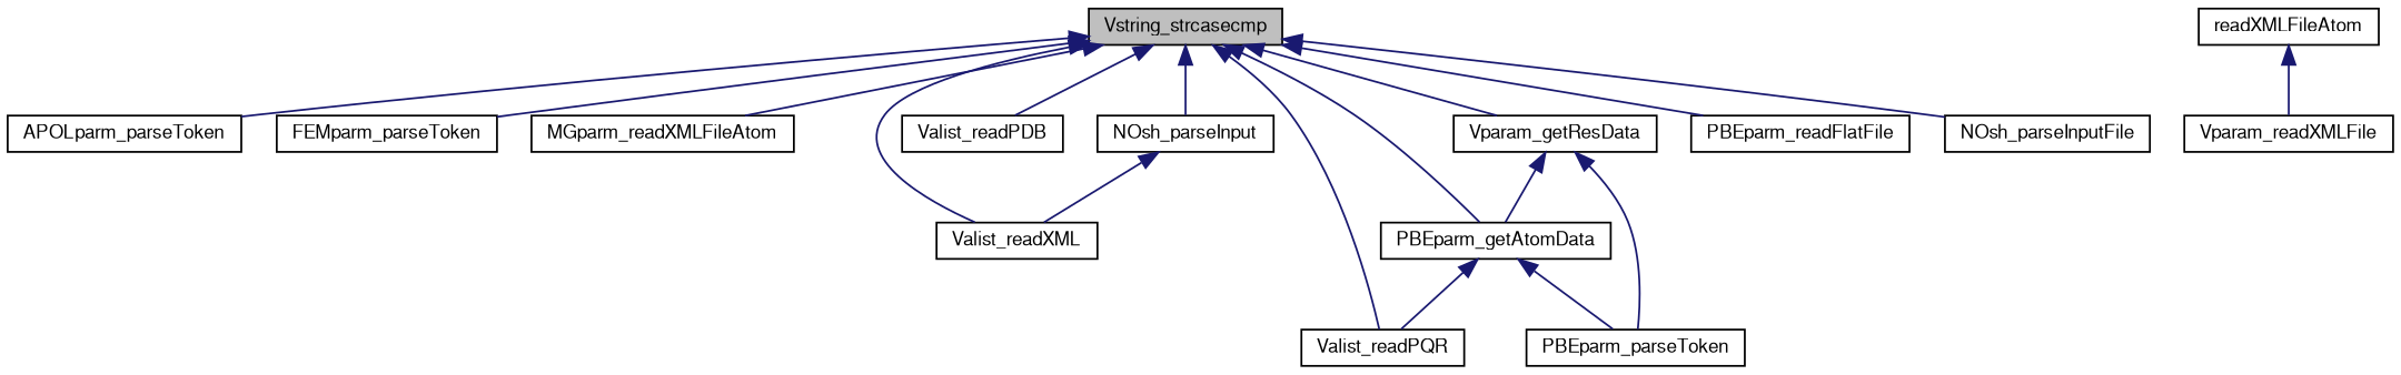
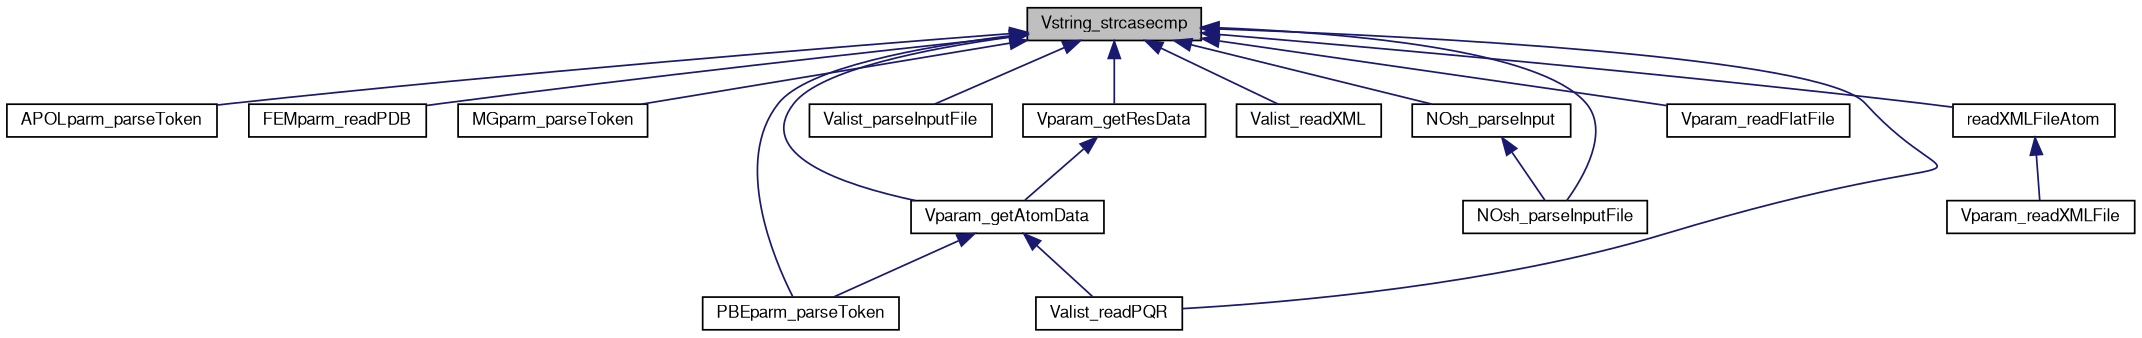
  digraph {
    rankdir=TB
    node [color=black fillcolor=white fontname=FreeSans fontsize=10 shape=record style=filled]
    edge [color=midnightblue dir=back fontname=FreeSans fontsize=10 labelfontname=FreeSans labelfontsize=10 style=solid]
    n1 [fillcolor=grey75 fontcolor=black height=0.2 label=Vstring_strcasecmp width=0.4]
    n2 [height=0.2 label=APOLparm_parseToken width=0.4]
-   n3 [height=0.2 label=FEMparm_parseToken width=0.4]
-   n4 [height=0.2 label=MGparm_readXMLFileAtom width=0.4]
+   n3 [height=0.2 label=FEMparm_readPDB width=0.4]
+   n4 [height=0.2 label=MGparm_parseToken width=0.4]
    n5 [height=0.2 label=NOsh_parseInput width=0.4]
    n6 [height=0.2 label=PBEparm_parseToken width=0.4]
-   n7 [height=0.2 label=Valist_readPDB width=0.4]
+   n7 [height=0.2 label=Valist_parseInputFile width=0.4]
    n8 [height=0.2 label=Valist_readPQR width=0.4]
    n9 [height=0.2 label=Valist_readXML width=0.4]
    n10 [height=0.2 label=Vparam_getResData width=0.4]
-   n11 [height=0.2 label=PBEparm_getAtomData width=0.4]
-   n12 [height=0.2 label=PBEparm_readFlatFile width=0.4]
+   n11 [height=0.2 label=Vparam_getAtomData width=0.4]
+   n12 [height=0.2 label=Vparam_readFlatFile width=0.4]
    n13 [height=0.2 label=readXMLFileAtom width=0.4]
    n14 [height=0.2 label=NOsh_parseInputFile width=0.4]
    n15 [height=0.2 label=Vparam_readXMLFile width=0.4]
    n1 -> n2
    n1 -> n3
    n1 -> n4
    n1 -> n5
-   n10 -> n6
+   n1 -> n6
    n1 -> n7
    n1 -> n8
    n1 -> n9
    n1 -> n10
    n1 -> n11
    n1 -> n12
+   n1 -> n13
    n1 -> n14
-   n5 -> n9
+   n5 -> n14
    n10 -> n11
    n11 -> n6
    n11 -> n8
    n13 -> n15
  }
